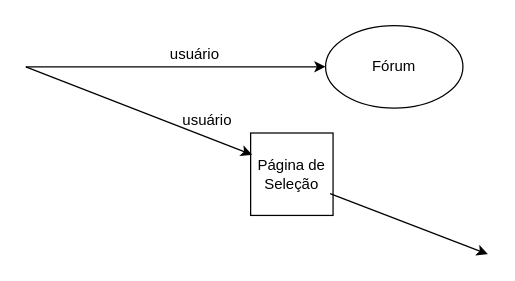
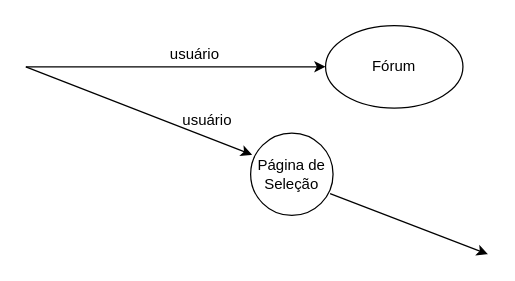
  <mxCell id="0" />
  <mxCell id="1" parent="0" />
- <mxCell id="2" value="Página de Seleção" style="whiteSpace=wrap;html=1;aspect=fixed;rounded=0;" vertex="1" parent="1"><mxGeometry x="200" y="106" width="66" height="66" as="geometry" /></mxCell>
+ <mxCell id="2" value="Página de Seleção" style="ellipse;whiteSpace=wrap;html=1;aspect=fixed;" vertex="1" parent="1"><mxGeometry x="200" y="106" width="66" height="66" as="geometry" /></mxCell>
  <mxCell id="3" value="" style="endArrow=classic;html=1;entryX=0.018;entryY=0.264;entryDx=0;entryDy=0;entryPerimeter=0;" edge="1" parent="1" target="2"><mxGeometry width="50" height="50" relative="1" as="geometry"><mxPoint x="20" y="53" as="sourcePoint" /><mxPoint x="380" y="233" as="targetPoint" /></mxGeometry></mxCell>
  <mxCell id="4" value="" style="endArrow=classic;html=1;entryX=0;entryY=0.5;entryDx=0;entryDy=0;" edge="1" parent="1" target="5"><mxGeometry width="50" height="50" relative="1" as="geometry"><mxPoint x="20" y="53" as="sourcePoint" /><mxPoint x="170.251" y="113.251" as="targetPoint" /></mxGeometry></mxCell>
  <mxCell id="5" value="Fórum" style="ellipse;whiteSpace=wrap;html=1;aspect=fixed;" vertex="1" parent="1"><mxGeometry x="260" y="20" width="110" height="66" as="geometry" /></mxCell>
  <mxCell id="6" value="usuário" style="text;html=1;align=center;verticalAlign=middle;resizable=0;points=[];autosize=1;" vertex="1" parent="1"><mxGeometry x="130" y="33" width="50" height="20" as="geometry" /></mxCell>
  <mxCell id="7" value="usuário" style="text;html=1;align=center;verticalAlign=middle;resizable=0;points=[];autosize=1;" vertex="1" parent="1"><mxGeometry x="140" y="86" width="50" height="20" as="geometry" /></mxCell>
  <mxCell id="8" value="" style="endArrow=classic;html=1;exitX=0.964;exitY=0.736;exitDx=0;exitDy=0;exitPerimeter=0;" edge="1" parent="1" source="2"><mxGeometry width="50" height="50" relative="1" as="geometry"><mxPoint x="30" y="63" as="sourcePoint" /><mxPoint x="390" y="203" as="targetPoint" /></mxGeometry></mxCell>
